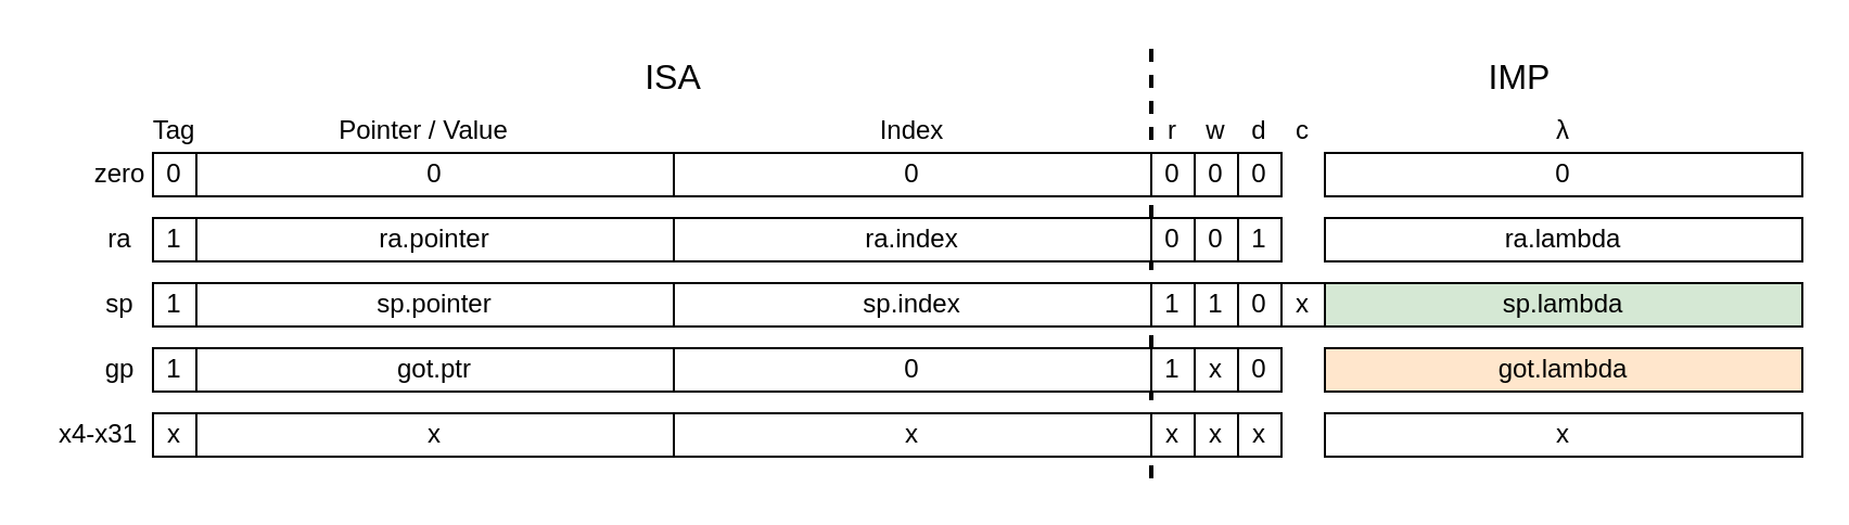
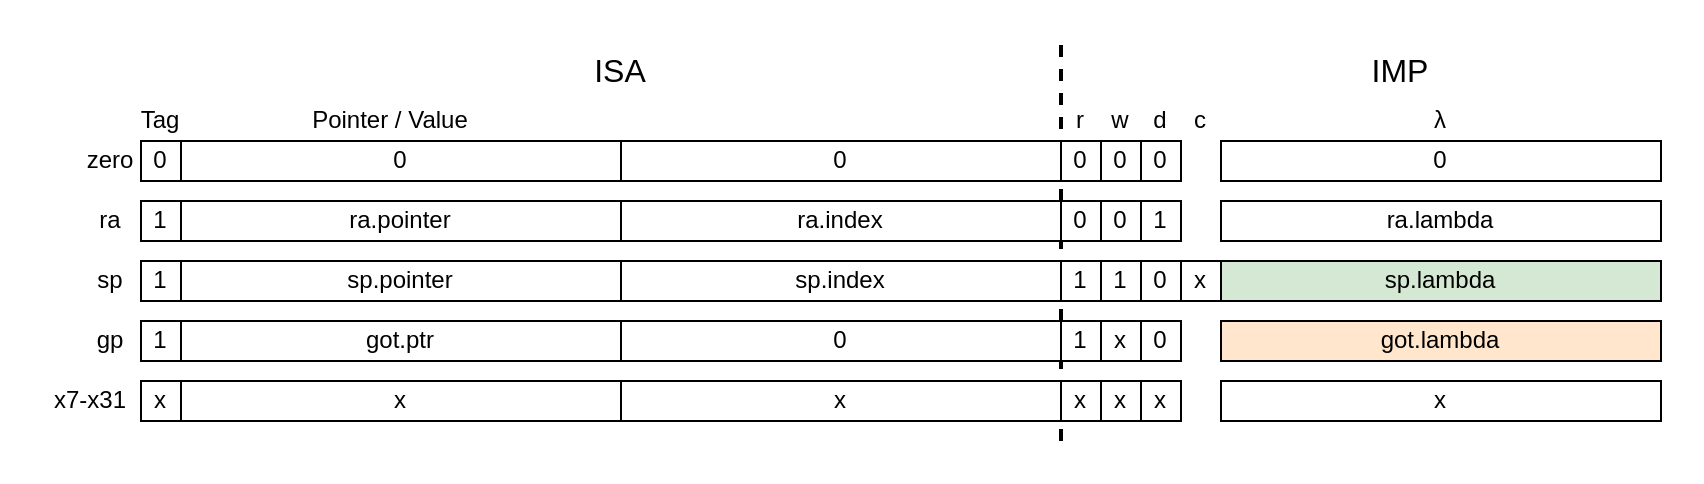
  <mxCell id="0" />
  <mxCell id="1" parent="0" />
  <mxCell id="2" value="0" style="rounded=0;whiteSpace=wrap;html=1;" vertex="1" parent="1"><mxGeometry x="70" y="70" width="20" height="20" as="geometry" /></mxCell>
  <mxCell id="3" value="0" style="rounded=0;whiteSpace=wrap;html=1;" vertex="1" parent="1"><mxGeometry x="90" y="70" width="220" height="20" as="geometry" /></mxCell>
  <mxCell id="4" value="&lt;div&gt;ISA&lt;/div&gt;" style="text;html=1;align=center;verticalAlign=middle;whiteSpace=wrap;rounded=0;fontSize=16;" vertex="1" parent="1"><mxGeometry x="280" y="20" width="60" height="30" as="geometry" /></mxCell>
  <mxCell id="5" value="&lt;div&gt;IMP&lt;/div&gt;" style="text;html=1;align=center;verticalAlign=middle;whiteSpace=wrap;rounded=0;fontSize=16;" vertex="1" parent="1"><mxGeometry x="670" y="20" width="60" height="30" as="geometry" /></mxCell>
  <mxCell id="6" value="0" style="rounded=0;whiteSpace=wrap;html=1;" vertex="1" parent="1"><mxGeometry x="610" y="70" width="220" height="20" as="geometry" /></mxCell>
  <mxCell id="7" value="0" style="rounded=0;whiteSpace=wrap;html=1;" vertex="1" parent="1"><mxGeometry x="550" y="70" width="20" height="20" as="geometry" /></mxCell>
  <mxCell id="8" value="0" style="rounded=0;whiteSpace=wrap;html=1;" vertex="1" parent="1"><mxGeometry x="570" y="70" width="20" height="20" as="geometry" /></mxCell>
  <mxCell id="9" value="" style="endArrow=none;dashed=1;html=1;strokeWidth=2;rounded=0;jumpSize=4;" edge="1" parent="1"><mxGeometry width="50" height="50" relative="1" as="geometry"><mxPoint x="530" y="220" as="sourcePoint" /><mxPoint x="530" y="20" as="targetPoint" /></mxGeometry></mxCell>
  <mxCell id="10" value="0" style="rounded=0;whiteSpace=wrap;html=1;" vertex="1" parent="1"><mxGeometry x="310" y="70" width="220" height="20" as="geometry" /></mxCell>
  <mxCell id="11" value="0" style="rounded=0;whiteSpace=wrap;html=1;" vertex="1" parent="1"><mxGeometry x="530" y="70" width="20" height="20" as="geometry" /></mxCell>
  <mxCell id="12" value="Pointer / Value" style="text;html=1;align=center;verticalAlign=middle;whiteSpace=wrap;rounded=0;" vertex="1" parent="1"><mxGeometry x="140" y="50" width="110" height="20" as="geometry" /></mxCell>
- <mxCell id="13" value="Index" style="text;html=1;align=center;verticalAlign=middle;whiteSpace=wrap;rounded=0;" vertex="1" parent="1"><mxGeometry x="365" y="50" width="110" height="20" as="geometry" /></mxCell>
  <mxCell id="14" value="r" style="text;html=1;align=center;verticalAlign=middle;whiteSpace=wrap;rounded=0;" vertex="1" parent="1"><mxGeometry x="530" y="50" width="20" height="20" as="geometry" /></mxCell>
  <mxCell id="15" value="w" style="text;html=1;align=center;verticalAlign=middle;whiteSpace=wrap;rounded=0;" vertex="1" parent="1"><mxGeometry x="550" y="50" width="20" height="20" as="geometry" /></mxCell>
  <mxCell id="16" value="d" style="text;html=1;align=center;verticalAlign=middle;whiteSpace=wrap;rounded=0;" vertex="1" parent="1"><mxGeometry x="570" y="50" width="20" height="20" as="geometry" /></mxCell>
  <mxCell id="17" value="c" style="text;html=1;align=center;verticalAlign=middle;whiteSpace=wrap;rounded=0;" vertex="1" parent="1"><mxGeometry x="590" y="50" width="20" height="20" as="geometry" /></mxCell>
  <mxCell id="18" value="&lt;span class=&quot;Grek&quot; lang=&quot;grc-Grek&quot;&gt;λ&lt;/span&gt;" style="text;html=1;align=center;verticalAlign=middle;whiteSpace=wrap;rounded=0;" vertex="1" parent="1"><mxGeometry x="610" y="50" width="220" height="20" as="geometry" /></mxCell>
  <mxCell id="19" value="&lt;div align=&quot;center&quot;&gt;Tag&lt;/div&gt;" style="text;whiteSpace=wrap;html=1;align=center;verticalAlign=middle;" vertex="1" parent="1"><mxGeometry x="65" y="50" width="30" height="20" as="geometry" /></mxCell>
  <mxCell id="20" value="1" style="rounded=0;whiteSpace=wrap;html=1;" vertex="1" parent="1"><mxGeometry x="70" y="100" width="20" height="20" as="geometry" /></mxCell>
  <mxCell id="21" value="ra.pointer" style="rounded=0;whiteSpace=wrap;html=1;" vertex="1" parent="1"><mxGeometry x="90" y="100" width="220" height="20" as="geometry" /></mxCell>
  <mxCell id="22" value="sp.lambda" style="rounded=0;whiteSpace=wrap;html=1;fillColor=#d5e8d4;" vertex="1" parent="1"><mxGeometry x="610" y="130" width="220" height="20" as="geometry" /></mxCell>
  <mxCell id="23" value="1" style="rounded=0;whiteSpace=wrap;html=1;" vertex="1" parent="1"><mxGeometry x="550" y="130" width="20" height="20" as="geometry" /></mxCell>
  <mxCell id="24" value="0" style="rounded=0;whiteSpace=wrap;html=1;" vertex="1" parent="1"><mxGeometry x="570" y="130" width="20" height="20" as="geometry" /></mxCell>
  <mxCell id="25" value="ra.index" style="rounded=0;whiteSpace=wrap;html=1;" vertex="1" parent="1"><mxGeometry x="310" y="100" width="220" height="20" as="geometry" /></mxCell>
  <mxCell id="26" value="1" style="rounded=0;whiteSpace=wrap;html=1;" vertex="1" parent="1"><mxGeometry x="530" y="130" width="20" height="20" as="geometry" /></mxCell>
  <mxCell id="27" value="x" style="rounded=0;whiteSpace=wrap;html=1;" vertex="1" parent="1"><mxGeometry x="590" y="130" width="20" height="20" as="geometry" /></mxCell>
  <mxCell id="28" value="1" style="rounded=0;whiteSpace=wrap;html=1;" vertex="1" parent="1"><mxGeometry x="70" y="130" width="20" height="20" as="geometry" /></mxCell>
  <mxCell id="29" value="sp.pointer" style="rounded=0;whiteSpace=wrap;html=1;" vertex="1" parent="1"><mxGeometry x="90" y="130" width="220" height="20" as="geometry" /></mxCell>
  <mxCell id="30" value="sp.index" style="rounded=0;whiteSpace=wrap;html=1;" vertex="1" parent="1"><mxGeometry x="310" y="130" width="220" height="20" as="geometry" /></mxCell>
  <mxCell id="31" value="0" style="rounded=0;whiteSpace=wrap;html=1;" vertex="1" parent="1"><mxGeometry x="550" y="100" width="20" height="20" as="geometry" /></mxCell>
  <mxCell id="32" value="1" style="rounded=0;whiteSpace=wrap;html=1;" vertex="1" parent="1"><mxGeometry x="570" y="100" width="20" height="20" as="geometry" /></mxCell>
  <mxCell id="33" value="0" style="rounded=0;whiteSpace=wrap;html=1;" vertex="1" parent="1"><mxGeometry x="530" y="100" width="20" height="20" as="geometry" /></mxCell>
  <mxCell id="34" value="ra.lambda" style="rounded=0;whiteSpace=wrap;html=1;" vertex="1" parent="1"><mxGeometry x="610" y="100" width="220" height="20" as="geometry" /></mxCell>
  <mxCell id="35" value="zero" style="text;whiteSpace=wrap;html=1;align=center;verticalAlign=middle;" vertex="1" parent="1"><mxGeometry x="40" y="70" width="30" height="20" as="geometry" /></mxCell>
  <mxCell id="36" value="ra" style="text;whiteSpace=wrap;html=1;align=center;verticalAlign=middle;" vertex="1" parent="1"><mxGeometry x="40" y="100" width="30" height="20" as="geometry" /></mxCell>
  <mxCell id="37" value="sp" style="text;whiteSpace=wrap;html=1;align=center;verticalAlign=middle;" vertex="1" parent="1"><mxGeometry x="40" y="130" width="30" height="20" as="geometry" /></mxCell>
  <mxCell id="38" value="1" style="rounded=0;whiteSpace=wrap;html=1;" vertex="1" parent="1"><mxGeometry x="70" y="160" width="20" height="20" as="geometry" /></mxCell>
  <mxCell id="39" value="got.ptr" style="rounded=0;whiteSpace=wrap;html=1;" vertex="1" parent="1"><mxGeometry x="90" y="160" width="220" height="20" as="geometry" /></mxCell>
  <mxCell id="40" value="0" style="rounded=0;whiteSpace=wrap;html=1;" vertex="1" parent="1"><mxGeometry x="310" y="160" width="220" height="20" as="geometry" /></mxCell>
  <mxCell id="41" value="gp" style="text;whiteSpace=wrap;html=1;align=center;verticalAlign=middle;" vertex="1" parent="1"><mxGeometry x="40" y="160" width="30" height="20" as="geometry" /></mxCell>
  <mxCell id="42" value="x" style="rounded=0;whiteSpace=wrap;html=1;" vertex="1" parent="1"><mxGeometry x="550" y="160" width="20" height="20" as="geometry" /></mxCell>
  <mxCell id="43" value="0" style="rounded=0;whiteSpace=wrap;html=1;" vertex="1" parent="1"><mxGeometry x="570" y="160" width="20" height="20" as="geometry" /></mxCell>
  <mxCell id="44" value="1" style="rounded=0;whiteSpace=wrap;html=1;" vertex="1" parent="1"><mxGeometry x="530" y="160" width="20" height="20" as="geometry" /></mxCell>
  <mxCell id="45" value="got.lambda" style="rounded=0;whiteSpace=wrap;html=1;fillColor=#ffe6cc;" vertex="1" parent="1"><mxGeometry x="610" y="160" width="220" height="20" as="geometry" /></mxCell>
  <mxCell id="46" value="x" style="rounded=0;whiteSpace=wrap;html=1;" vertex="1" parent="1"><mxGeometry x="70" y="190" width="20" height="20" as="geometry" /></mxCell>
  <mxCell id="47" value="x" style="rounded=0;whiteSpace=wrap;html=1;" vertex="1" parent="1"><mxGeometry x="90" y="190" width="220" height="20" as="geometry" /></mxCell>
  <mxCell id="48" value="x" style="rounded=0;whiteSpace=wrap;html=1;" vertex="1" parent="1"><mxGeometry x="310" y="190" width="220" height="20" as="geometry" /></mxCell>
  <mxCell id="49" value="x" style="rounded=0;whiteSpace=wrap;html=1;" vertex="1" parent="1"><mxGeometry x="550" y="190" width="20" height="20" as="geometry" /></mxCell>
  <mxCell id="50" value="x" style="rounded=0;whiteSpace=wrap;html=1;" vertex="1" parent="1"><mxGeometry x="570" y="190" width="20" height="20" as="geometry" /></mxCell>
  <mxCell id="51" value="x" style="rounded=0;whiteSpace=wrap;html=1;" vertex="1" parent="1"><mxGeometry x="530" y="190" width="20" height="20" as="geometry" /></mxCell>
  <mxCell id="52" value="x" style="rounded=0;whiteSpace=wrap;html=1;" vertex="1" parent="1"><mxGeometry x="610" y="190" width="220" height="20" as="geometry" /></mxCell>
- <mxCell id="53" value="x4-x31" style="text;whiteSpace=wrap;html=1;align=center;verticalAlign=middle;" vertex="1" parent="1"><mxGeometry x="20" y="190" width="50" height="20" as="geometry" /></mxCell>
+ <mxCell id="53" value="x7-x31" style="text;whiteSpace=wrap;html=1;align=center;verticalAlign=middle;" vertex="1" parent="1"><mxGeometry x="20" y="190" width="50" height="20" as="geometry" /></mxCell>
